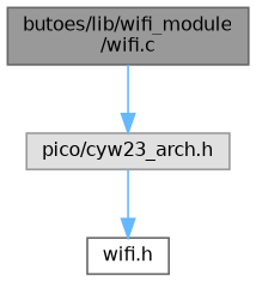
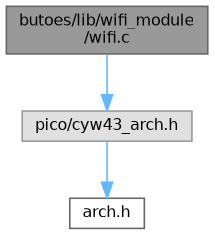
  digraph {
    node [fontname=Helvetica fontsize=10 shape=box style=filled]
    edge [color=steelblue1 fontname=Helvetica fontsize=10 labelfontname=Helvetica labelfontsize=10 style=solid]
    n1 [color=gray40 fillcolor=grey60 fontcolor=black height=0.2 label="butoes/lib/wifi_module\l/wifi.c" width=0.4]
-   n2 [color=grey60 fillcolor="#E0E0E0" height=0.2 label="pico/cyw23_arch.h" width=0.4]
-   n3 [color=grey40 fillcolor=white height=0.2 label="wifi.h" width=0.4]
+   n2 [color=grey60 fillcolor="#E0E0E0" height=0.2 label="pico/cyw43_arch.h" width=0.4]
+   n3 [color=grey40 fillcolor=white height=0.2 label="arch.h" width=0.4]
    n1 -> n2
    n2 -> n3
  }
